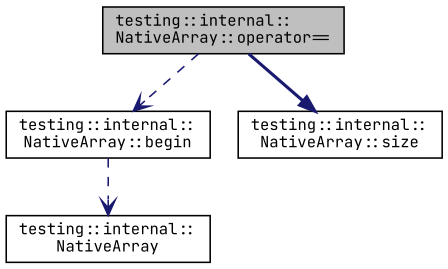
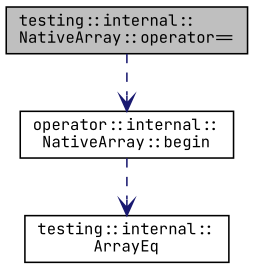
  digraph {
    fontname="JetBrains Mono"
    rankdir=TB
    node [color=black fontname="JetBrains Mono" fontsize=10 shape=record]
    edge [arrowhead=vee color=midnightblue fontname="JetBrains Mono" fontsize=10 labelfontname=Helvetica labelfontsize=10 style=dashed]
    n1 [fillcolor=grey75 fontcolor=black height=0.2 label="testing::internal::\lNativeArray::operator==" style=filled width=0.4]
-   n2 [height=0.2 label="testing::internal::\lNativeArray::begin" width=0.4]
-   n3 [height=0.2 label="testing::internal::\lNativeArray::size" width=0.4]
-   n4 [height=0.2 label="testing::internal::\lNativeArray" width=0.4]
+   n2 [height=0.2 label="operator::internal::\lNativeArray::begin" width=0.4]
+   n4 [height=0.2 label="testing::internal::\lArrayEq" width=0.4]
    n1 -> n2
-   n1 -> n3 [arrowhead=normal style=bold]
    n2 -> n4
  }
